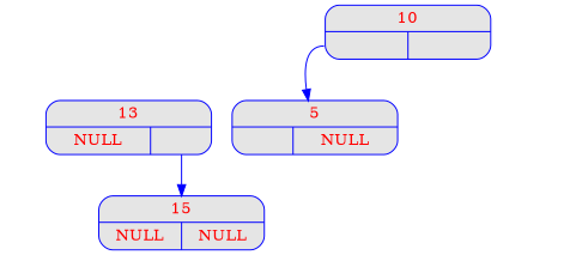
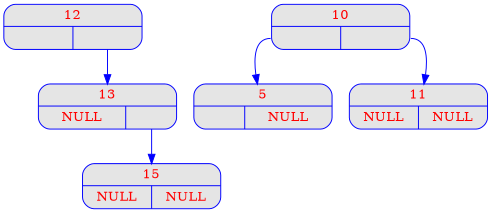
  digraph {
    fontname="DejaVu Serif"
    node [color=blue fillcolor=grey90 fontcolor=red fontname="DejaVu Serif" fontsize=14 shape=record style="rounded, filled"]
    edge [color=blue fontname="DejaVu Serif" tailport=d]
+   n1 [label="{<c> 12 | { <g> | <d>}}" width=2]
    n2 [label="{<c> 13 | { <g> NULL | <d>}}" width=2]
    n3 [label="{<c> 10 | { <g> | <d>}}" width=2]
    n4 [label="{<c> 5 | { <g> | <d> NULL}}" width=2]
+   n5 [label="{<c> 11 | { <g> NULL | <d> NULL}}" width=2]
    n6 [label="{<c> 15 | { <g> NULL | <d> NULL}}" width=2]
+   n1 -> n2
    n2 -> n6
    n3 -> n4 [tailport=g]
+   n3 -> n5
  }
